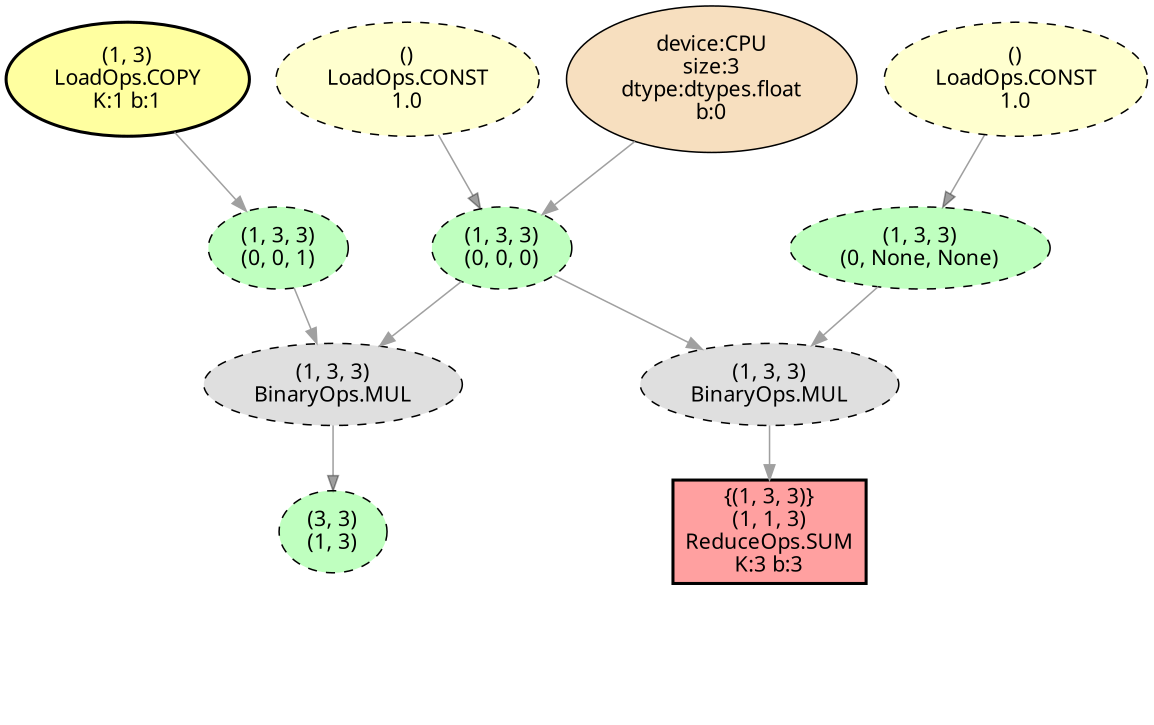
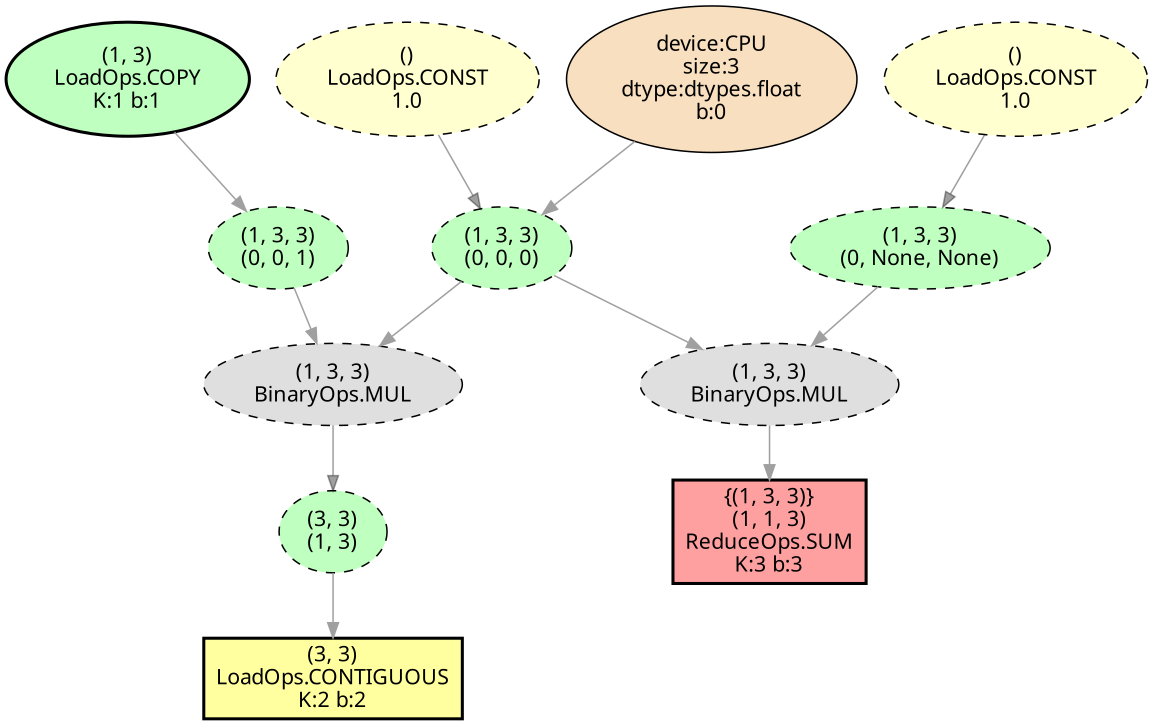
  strict digraph {
    fontname="Noto Sans"
    node [color=black fillcolor="#80ff8080" fontname="Noto Sans" style="filled,dashed"]
    edge [color="#a0a0a0" fontname="Noto Sans"]
    n1 [label="(3, 3)\n(1, 3)"]
+   n2 [fillcolor="#FFFFa0" label="(3, 3)\nLoadOps.CONTIGUOUS\nK:2 b:2" shape=box style="filled,bold"]
    n3 [fillcolor="#c0c0c080" label="(1, 3, 3)\nBinaryOps.MUL"]
    n4 [label="(1, 3, 3)\n(0, 0, 1)"]
-   n5 [fillcolor="#FFFFa0" label="(1, 3)\nLoadOps.COPY\nK:1 b:1" style="filled,bold"]
+   n5 [label="(1, 3)\nLoadOps.COPY\nK:1 b:1" style="filled,bold"]
    n6 [fillcolor="#f0c08080" label="device:CPU\nsize:3\ndtype:dtypes.float\nb:0" style=filled color=""]
    n7 [label="(1, 3, 3)\n(0, 0, 0)"]
    n8 [fillcolor="#c0c0c080" label="(1, 3, 3)\nBinaryOps.MUL"]
    n9 [fillcolor="#FFA0A0" label="{(1, 3, 3)}\n(1, 1, 3)\nReduceOps.SUM\nK:3 b:3" shape=box style="filled,bold"]
    n10 [fillcolor="#FFFFa080" label="()\nLoadOps.CONST\n1.0"]
    n11 [label="(1, 3, 3)\n(0, None, None)"]
    n12 [fillcolor="#FFFFa080" label="()\nLoadOps.CONST\n1.0"]
+   n1 -> n2
    n3 -> n1 [color="#00000060"]
    n4 -> n3
    n5 -> n4
    n6 -> n7
    n7 -> n3
    n7 -> n8
    n8 -> n9
    n10 -> n7 [color="#00000060"]
    n11 -> n8
    n12 -> n11 [color="#00000060"]
  }
